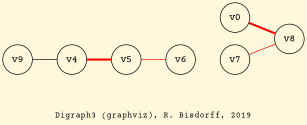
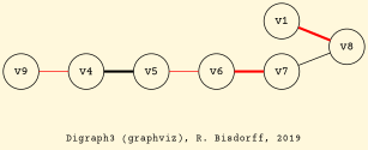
  strict graph {
    bgcolor=cornsilk
    fontname="Courier Prime"
    fontsize=12
    label="\nDigraph3 (graphviz), R. Bisdorff, 2019"
    rankdir=LR
    node [fontname="Courier Prime" shape=circle]
    edge [arrowhead=none arrowtail=none color=red dir=both fontname="Courier Prime" style="setlinewidth(3)"]
-   n1 [label=v0]
+   n1 [label=v1]
    n2 [label=v8]
    n3 [label=v9]
    n4 [label=v4]
    n5 [label=v5]
    n6 [label=v6]
    n7 [label=v7]
    n1 -- n2
-   n3 -- n4 [color=black style="setlinewidth(1)"]
-   n4 -- n5
+   n3 -- n4 [style="setlinewidth(1)"]
+   n4 -- n5 [color=black]
    n5 -- n6 [style="setlinewidth(1)"]
-   n7 -- n2 [style="setlinewidth(1)"]
+   n6 -- n7
+   n7 -- n2 [color=black style="setlinewidth(1)"]
  }
